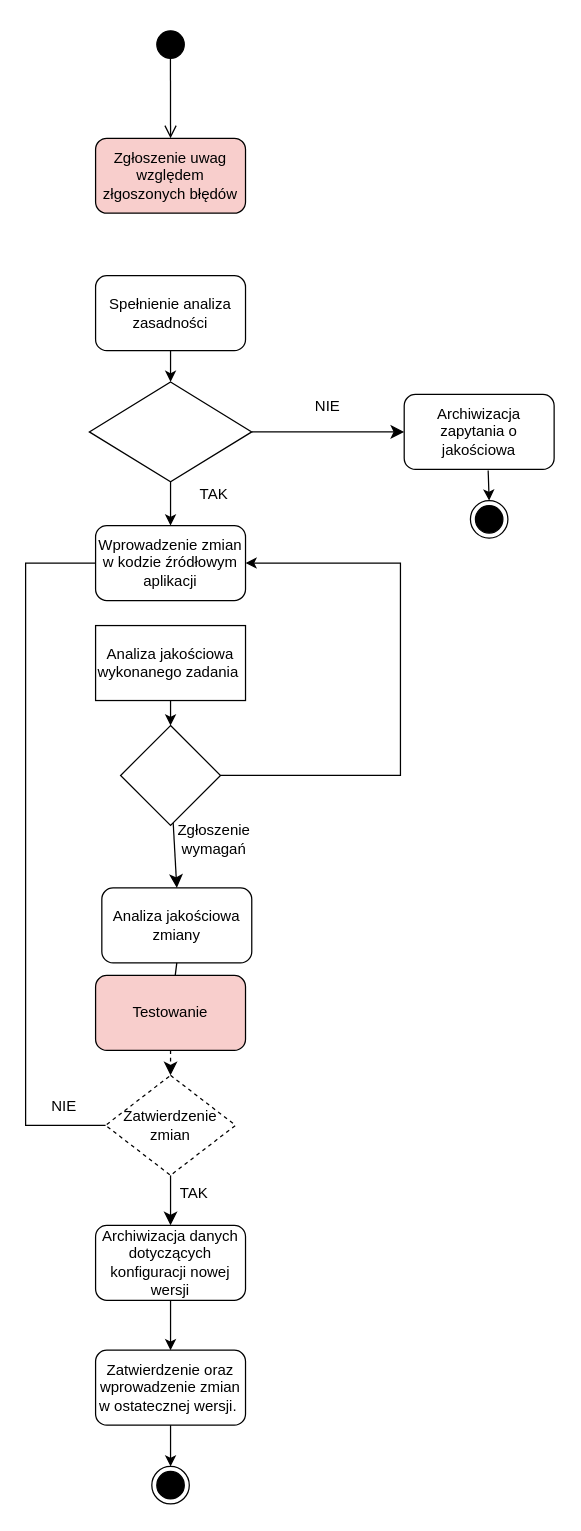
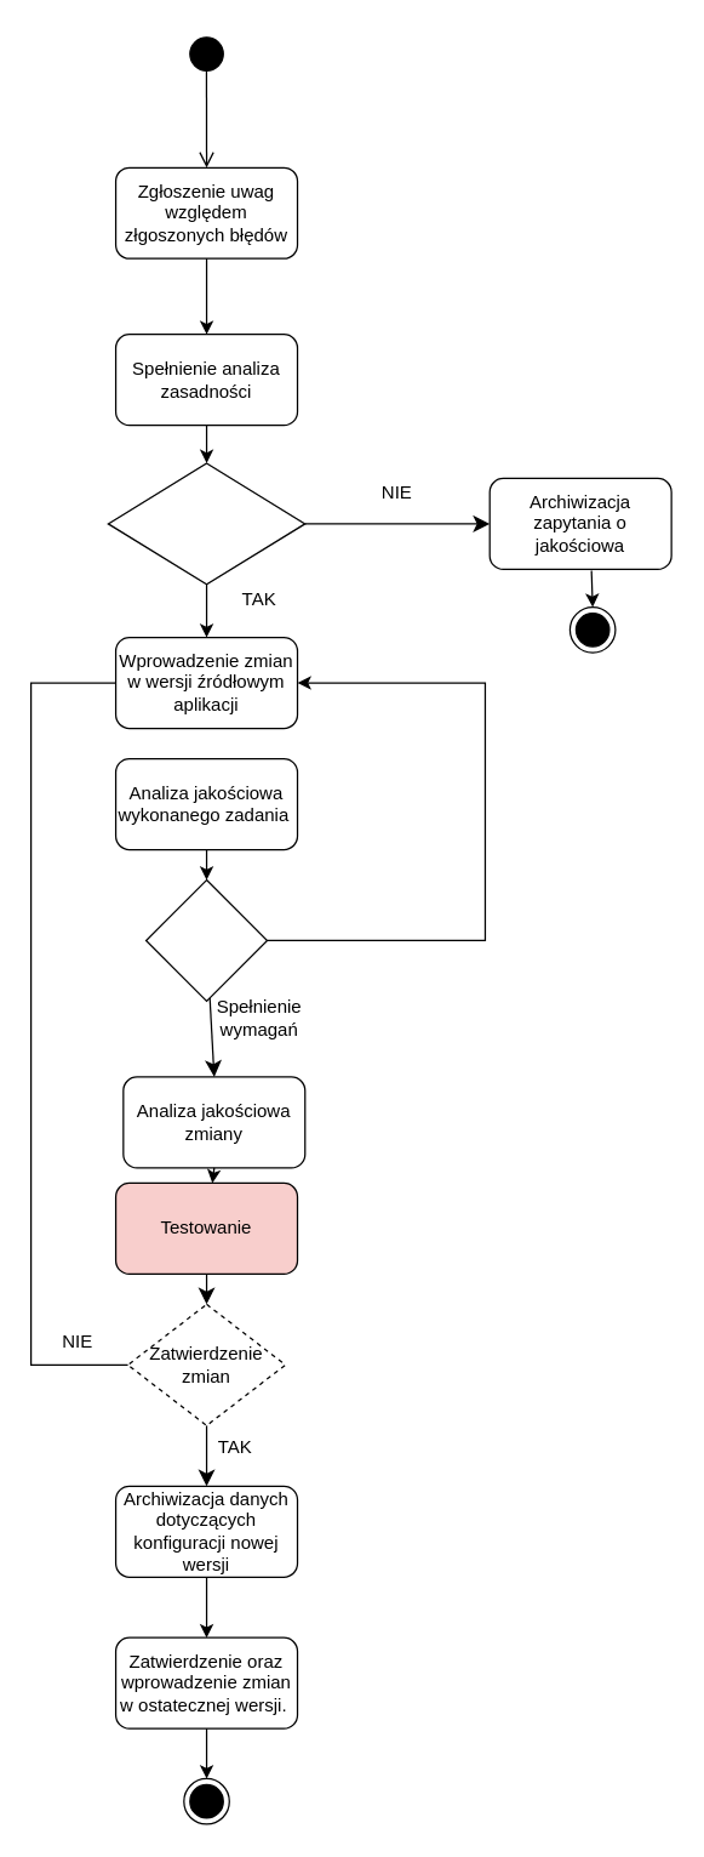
  <mxCell id="0" />
  <mxCell id="1" parent="0" />
  <mxCell id="2" value="" style="ellipse;html=1;shape=startState;fillColor=#000000;strokeColor=default;" parent="1" vertex="1"><mxGeometry x="121" width="30" height="30" as="geometry" y="20" /></mxCell>
  <mxCell id="3" value="" style="html=1;verticalAlign=bottom;endArrow=open;endSize=8;strokeColor=default;rounded=0;exitX=0.497;exitY=0.868;exitDx=0;exitDy=0;exitPerimeter=0;" parent="1" source="2" edge="1"><mxGeometry relative="1" as="geometry"><mxPoint x="136" y="110" as="targetPoint" /></mxGeometry></mxCell>
- <mxCell id="4" value="Zgłoszenie uwag względem złgoszonych błędów" style="rounded=1;whiteSpace=wrap;html=1;fillColor=#f8cecc;" parent="1" vertex="1"><mxGeometry x="76" y="110" width="120" height="60" as="geometry" /></mxCell>
+ <mxCell id="4" value="Zgłoszenie uwag względem złgoszonych błędów" style="rounded=1;whiteSpace=wrap;html=1;" parent="1" vertex="1"><mxGeometry x="76" y="110" width="120" height="60" as="geometry" /></mxCell>
+ <mxCell id="5" value="" style="endArrow=classic;html=1;rounded=0;exitX=0.5;exitY=1;exitDx=0;exitDy=0;" parent="1" source="4" target="6" edge="1"><mxGeometry width="50" height="50" relative="1" as="geometry"><mxPoint x="112" y="280" as="sourcePoint" /><mxPoint x="136" y="220" as="targetPoint" /></mxGeometry></mxCell>
  <mxCell id="6" value="Spełnienie analiza zasadności" style="rounded=1;whiteSpace=wrap;html=1;" parent="1" vertex="1"><mxGeometry x="76" y="220" width="120" height="60" as="geometry" /></mxCell>
  <mxCell id="7" style="edgeStyle=none;curved=1;rounded=0;orthogonalLoop=1;jettySize=auto;html=1;entryX=0;entryY=0.5;entryDx=0;entryDy=0;fontSize=12;startSize=8;endSize=8;" parent="1" source="8" target="14" edge="1"><mxGeometry relative="1" as="geometry" /></mxCell>
  <mxCell id="8" value="" style="rhombus;whiteSpace=wrap;html=1;" parent="1" vertex="1"><mxGeometry x="71" y="305" width="130" height="80" as="geometry" /></mxCell>
  <mxCell id="9" value="" style="endArrow=classic;html=1;rounded=0;exitX=0.5;exitY=1;exitDx=0;exitDy=0;entryX=0.5;entryY=0;entryDx=0;entryDy=0;" parent="1" source="6" target="8" edge="1"><mxGeometry width="50" height="50" relative="1" as="geometry"><mxPoint x="112" y="270" as="sourcePoint" /><mxPoint x="162" y="220" as="targetPoint" /></mxGeometry></mxCell>
  <mxCell id="10" value="" style="endArrow=classic;html=1;rounded=0;exitX=0.5;exitY=1;exitDx=0;exitDy=0;" parent="1" source="8" edge="1"><mxGeometry width="50" height="50" relative="1" as="geometry"><mxPoint x="122" y="450" as="sourcePoint" /><mxPoint x="136" y="420" as="targetPoint" /></mxGeometry></mxCell>
  <mxCell id="11" value="NIE" style="text;html=1;strokeColor=none;fillColor=none;align=center;verticalAlign=middle;whiteSpace=wrap;rounded=0;" parent="1" vertex="1"><mxGeometry x="232" y="310" width="60" height="30" as="geometry" /></mxCell>
  <mxCell id="12" value="TAK" style="text;html=1;strokeColor=none;fillColor=none;align=center;verticalAlign=middle;whiteSpace=wrap;rounded=0;" parent="1" vertex="1"><mxGeometry x="141" y="380" width="60" height="30" as="geometry" /></mxCell>
- <mxCell id="13" value="Wprowadzenie zmian w kodzie źródłowym aplikacji" style="rounded=1;whiteSpace=wrap;html=1;" parent="1" vertex="1"><mxGeometry x="76" y="420" width="120" height="60" as="geometry" /></mxCell>
+ <mxCell id="13" value="Wprowadzenie zmian w wersji źródłowym aplikacji" style="rounded=1;whiteSpace=wrap;html=1;" parent="1" vertex="1"><mxGeometry x="76" y="420" width="120" height="60" as="geometry" /></mxCell>
  <mxCell id="14" value="Archiwizacja zapytania o jakościowa" style="rounded=1;whiteSpace=wrap;html=1;" parent="1" vertex="1"><mxGeometry x="323" y="315" width="120" height="60" as="geometry" /></mxCell>
  <mxCell id="15" value="" style="endArrow=classic;html=1;rounded=0;exitX=0.56;exitY=1.016;exitDx=0;exitDy=0;exitPerimeter=0;" parent="1" source="14" target="16" edge="1"><mxGeometry width="50" height="50" relative="1" as="geometry"><mxPoint x="122" y="430" as="sourcePoint" /><mxPoint x="389" y="400" as="targetPoint" /></mxGeometry></mxCell>
  <mxCell id="16" value="" style="ellipse;html=1;shape=endState;fillColor=#000000;strokeColor=#000000;" parent="1" vertex="1"><mxGeometry x="376" y="400" width="30" height="30" as="geometry" /></mxCell>
- <mxCell id="17" value="Analiza jakościowa wykonanego zadania&amp;nbsp;" style="whiteSpace=wrap;html=1;rounded=0;" parent="1" vertex="1"><mxGeometry x="76" y="500" width="120" height="60" as="geometry" /></mxCell>
+ <mxCell id="17" value="Analiza jakościowa wykonanego zadania&amp;nbsp;" style="rounded=1;whiteSpace=wrap;html=1;" parent="1" vertex="1"><mxGeometry x="76" y="500" width="120" height="60" as="geometry" /></mxCell>
  <mxCell id="18" style="edgeStyle=none;curved=1;rounded=0;orthogonalLoop=1;jettySize=auto;html=1;entryX=0.5;entryY=0;entryDx=0;entryDy=0;fontSize=12;startSize=8;endSize=8;" parent="1" source="19" target="23" edge="1"><mxGeometry relative="1" as="geometry" /></mxCell>
  <mxCell id="19" value="" style="rhombus;whiteSpace=wrap;html=1;" parent="1" vertex="1"><mxGeometry x="96" y="580" width="80" height="80" as="geometry" /></mxCell>
  <mxCell id="20" value="" style="endArrow=classic;html=1;rounded=0;exitX=0.5;exitY=1;exitDx=0;exitDy=0;" parent="1" source="17" target="19" edge="1"><mxGeometry width="50" height="50" relative="1" as="geometry"><mxPoint x="122" y="620" as="sourcePoint" /><mxPoint x="172" y="570" as="targetPoint" /></mxGeometry></mxCell>
  <mxCell id="21" value="" style="endArrow=classic;html=1;rounded=0;entryX=1;entryY=0.5;entryDx=0;entryDy=0;exitX=1;exitY=0.5;exitDx=0;exitDy=0;edgeStyle=orthogonalEdgeStyle;" parent="1" source="19" target="13" edge="1"><mxGeometry width="50" height="50" relative="1" as="geometry"><mxPoint x="122" y="620" as="sourcePoint" /><mxPoint x="172" y="570" as="targetPoint" /><Array as="points"><mxPoint x="320" y="620" /><mxPoint x="320" y="450" /></Array></mxGeometry></mxCell>
- <mxCell id="22" value="Zgłoszenie wymagań" style="text;html=1;strokeColor=none;fillColor=none;align=center;verticalAlign=middle;whiteSpace=wrap;rounded=0;" parent="1" vertex="1"><mxGeometry x="141" y="656" width="60" height="30" as="geometry" /></mxCell>
+ <mxCell id="22" value="Spełnienie wymagań" style="text;html=1;strokeColor=none;fillColor=none;align=center;verticalAlign=middle;whiteSpace=wrap;rounded=0;" parent="1" vertex="1"><mxGeometry x="141" y="656" width="60" height="30" as="geometry" /></mxCell>
  <mxCell id="23" value="Analiza jakościowa zmiany" style="rounded=1;whiteSpace=wrap;html=1;" parent="1" vertex="1"><mxGeometry x="81" y="710" width="120" height="60" as="geometry" /></mxCell>
- <mxCell id="24" value="" style="endArrow=none;html=1;rounded=0;exitX=0.5;exitY=1;exitDx=0;exitDy=0;" parent="1" source="23" target="26" edge="1"><mxGeometry width="50" height="50" relative="1" as="geometry"><mxPoint x="122" y="860" as="sourcePoint" /><mxPoint x="142" y="780" as="targetPoint" /></mxGeometry></mxCell>
- <mxCell id="25" style="edgeStyle=none;curved=1;rounded=0;orthogonalLoop=1;jettySize=auto;html=1;exitX=0.5;exitY=1;exitDx=0;exitDy=0;entryX=0.5;entryY=0;entryDx=0;entryDy=0;fontSize=12;startSize=8;endSize=8;dashed=1;" parent="1" source="26" target="28" edge="1"><mxGeometry relative="1" as="geometry" /></mxCell>
+ <mxCell id="24" value="" style="endArrow=classic;html=1;rounded=0;exitX=0.5;exitY=1;exitDx=0;exitDy=0;" parent="1" source="23" target="26" edge="1"><mxGeometry width="50" height="50" relative="1" as="geometry"><mxPoint x="122" y="860" as="sourcePoint" /><mxPoint x="142" y="780" as="targetPoint" /></mxGeometry></mxCell>
+ <mxCell id="25" style="edgeStyle=none;curved=1;rounded=0;orthogonalLoop=1;jettySize=auto;html=1;exitX=0.5;exitY=1;exitDx=0;exitDy=0;entryX=0.5;entryY=0;entryDx=0;entryDy=0;fontSize=12;startSize=8;endSize=8;" parent="1" source="26" target="28" edge="1"><mxGeometry relative="1" as="geometry" /></mxCell>
  <mxCell id="26" value="Testowanie" style="rounded=1;whiteSpace=wrap;html=1;fillColor=#f8cecc;" parent="1" vertex="1"><mxGeometry x="76" y="780" width="120" height="60" as="geometry" /></mxCell>
  <mxCell id="27" style="edgeStyle=none;curved=1;rounded=0;orthogonalLoop=1;jettySize=auto;html=1;exitX=0.5;exitY=1;exitDx=0;exitDy=0;entryX=0.5;entryY=0;entryDx=0;entryDy=0;fontSize=12;startSize=8;endSize=8;" parent="1" source="28" target="32" edge="1"><mxGeometry relative="1" as="geometry" /></mxCell>
  <mxCell id="28" value="Zatwierdzenie zmian" style="rhombus;whiteSpace=wrap;html=1;dashed=1;" parent="1" vertex="1"><mxGeometry x="84" y="860" width="104" height="80" as="geometry" /></mxCell>
  <mxCell id="29" value="" style="endArrow=none;html=1;rounded=0;exitX=0;exitY=0.5;exitDx=0;exitDy=0;entryX=0;entryY=0.5;entryDx=0;entryDy=0;edgeStyle=orthogonalEdgeStyle;" parent="1" source="28" target="13" edge="1"><mxGeometry width="50" height="50" relative="1" as="geometry"><mxPoint x="122" y="850" as="sourcePoint" /><mxPoint x="72" y="440" as="targetPoint" /><Array as="points"><mxPoint x="20" y="900" /><mxPoint x="20" y="450" /></Array></mxGeometry></mxCell>
  <mxCell id="30" value="NIE" style="text;html=1;strokeColor=none;fillColor=none;align=center;verticalAlign=middle;whiteSpace=wrap;rounded=0;" parent="1" vertex="1"><mxGeometry x="21" y="870" width="60" height="30" as="geometry" /></mxCell>
  <mxCell id="31" value="TAK" style="text;html=1;strokeColor=none;fillColor=none;align=center;verticalAlign=middle;whiteSpace=wrap;rounded=0;" parent="1" vertex="1"><mxGeometry x="125" y="940" width="60" height="30" as="geometry" /></mxCell>
  <mxCell id="32" value="Archiwizacja danych dotyczących konfiguracji nowej wersji" style="rounded=1;whiteSpace=wrap;html=1;" parent="1" vertex="1"><mxGeometry x="76" y="980" width="120" height="60" as="geometry" /></mxCell>
  <mxCell id="33" value="" style="endArrow=classic;html=1;rounded=0;exitX=0.5;exitY=1;exitDx=0;exitDy=0;" parent="1" source="32" target="34" edge="1"><mxGeometry width="50" height="50" relative="1" as="geometry"><mxPoint x="122" y="1010" as="sourcePoint" /><mxPoint x="142" y="1070" as="targetPoint" /></mxGeometry></mxCell>
  <mxCell id="34" value="Zatwierdzenie oraz wprowadzenie zmian w ostatecznej wersji.&amp;nbsp;" style="rounded=1;whiteSpace=wrap;html=1;" parent="1" vertex="1"><mxGeometry x="76" y="1080" width="120" height="60" as="geometry" /></mxCell>
  <mxCell id="35" value="" style="endArrow=classic;html=1;rounded=0;exitX=0.5;exitY=1;exitDx=0;exitDy=0;" parent="1" source="34" target="36" edge="1"><mxGeometry width="50" height="50" relative="1" as="geometry"><mxPoint x="122" y="1200" as="sourcePoint" /><mxPoint x="142" y="1140" as="targetPoint" /></mxGeometry></mxCell>
  <mxCell id="36" value="" style="ellipse;html=1;shape=endState;fillColor=#000000;strokeColor=#000000;" parent="1" vertex="1"><mxGeometry x="121" y="1173" width="30" height="30" as="geometry" /></mxCell>
